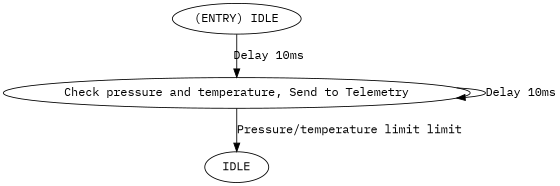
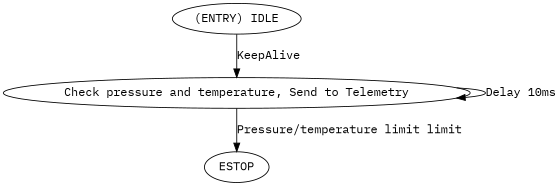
  digraph {
    fontname="IBM Plex Mono"
    node [fontname="IBM Plex Mono"]
    edge [fontname="IBM Plex Mono"]
    n1 [label="(ENTRY) IDLE"]
    n2 [label="Check pressure and temperature, Send to Telemetry"]
-   n3 [label=IDLE]
-   n1 -> n2 [label="Delay 10ms"]
+   n3 [label=ESTOP]
+   n1 -> n2 [label=KeepAlive]
    n2 -> n2 [label="Delay 10ms"]
    n2 -> n3 [label="Pressure/temperature limit limit"]
  }
